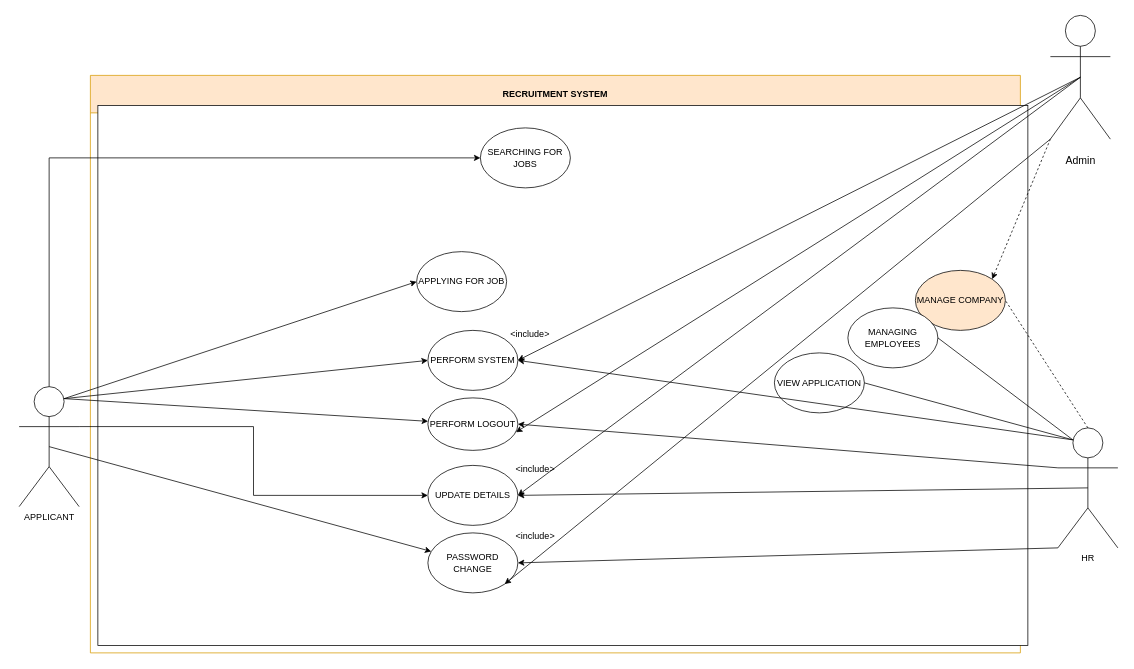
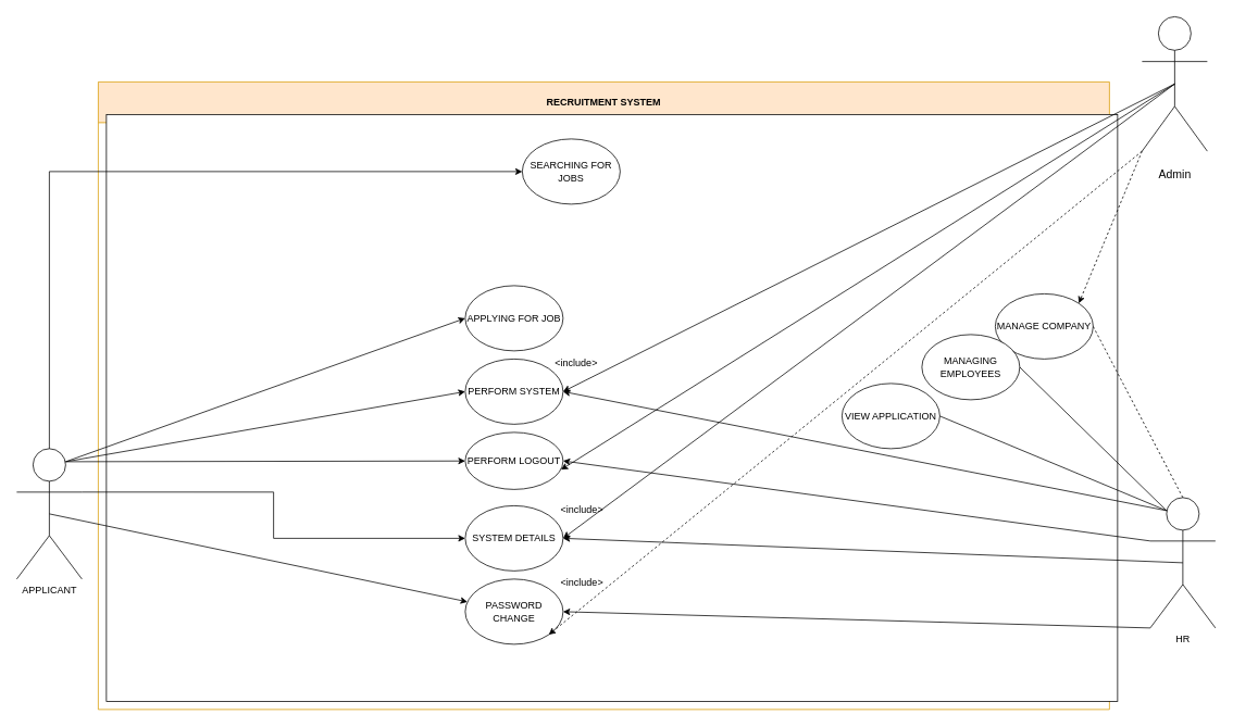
  <mxCell id="0" />
  <mxCell id="1" parent="0" />
  <mxCell id="2" value="RECRUITMENT SYSTEM" style="swimlane;whiteSpace=wrap;html=1;labelBackgroundColor=none;startSize=50;fillColor=#ffe6cc;strokeColor=#d79b00;glass=0;swimlaneLine=1;" parent="1" vertex="1"><mxGeometry x="120" y="100" width="1240" height="770" as="geometry" /></mxCell>
  <mxCell id="3" value="" style="rounded=0;whiteSpace=wrap;html=1;" parent="2" vertex="1"><mxGeometry x="10" y="40" width="1240" height="720" as="geometry" /></mxCell>
  <mxCell id="4" value="PERFORM LOGOUT" style="ellipse;whiteSpace=wrap;html=1;" parent="2" vertex="1"><mxGeometry x="450" y="430" width="120" height="70" as="geometry" /></mxCell>
  <mxCell id="5" value="SEARCHING FOR JOBS" style="ellipse;whiteSpace=wrap;html=1;" parent="2" vertex="1"><mxGeometry x="520" y="70" width="120" height="80" as="geometry" /></mxCell>
- <mxCell id="6" value="UPDATE DETAILS" style="ellipse;whiteSpace=wrap;html=1;" parent="2" vertex="1"><mxGeometry x="450" y="520" width="120" height="80" as="geometry" /></mxCell>
+ <mxCell id="6" value="SYSTEM DETAILS" style="ellipse;whiteSpace=wrap;html=1;" parent="2" vertex="1"><mxGeometry x="450" y="520" width="120" height="80" as="geometry" /></mxCell>
  <mxCell id="7" value="PASSWORD CHANGE" style="ellipse;whiteSpace=wrap;html=1;" parent="2" vertex="1"><mxGeometry x="450" y="610" width="120" height="80" as="geometry" /></mxCell>
  <mxCell id="8" value="VIEW APPLICATION" style="ellipse;whiteSpace=wrap;html=1;" parent="2" vertex="1"><mxGeometry x="912" y="370" width="120" height="80" as="geometry" /></mxCell>
- <mxCell id="9" value="MANAGE COMPANY" style="ellipse;whiteSpace=wrap;html=1;fillColor=#ffe6cc;" parent="2" vertex="1"><mxGeometry x="1100" y="260" width="120" height="80" as="geometry" /></mxCell>
+ <mxCell id="9" value="MANAGE COMPANY" style="ellipse;whiteSpace=wrap;html=1;" parent="2" vertex="1"><mxGeometry x="1100" y="260" width="120" height="80" as="geometry" /></mxCell>
  <mxCell id="10" value="MANAGING EMPLOYEES" style="ellipse;whiteSpace=wrap;html=1;" parent="2" vertex="1"><mxGeometry x="1010" y="310" width="120" height="80" as="geometry" /></mxCell>
  <mxCell id="11" value="&amp;lt;include&amp;gt;" style="text;html=1;align=center;verticalAlign=middle;whiteSpace=wrap;rounded=0;" parent="2" vertex="1"><mxGeometry x="553" y="330" width="67" height="30" as="geometry" /></mxCell>
  <mxCell id="12" value="&amp;lt;include&amp;gt;" style="text;html=1;align=center;verticalAlign=middle;whiteSpace=wrap;rounded=0;" parent="2" vertex="1"><mxGeometry x="560" y="600" width="67" height="30" as="geometry" /></mxCell>
  <mxCell id="13" value="&amp;lt;include&amp;gt;" style="text;html=1;align=center;verticalAlign=middle;whiteSpace=wrap;rounded=0;" parent="2" vertex="1"><mxGeometry x="560" y="510" width="67" height="30" as="geometry" /></mxCell>
- <mxCell id="14" value="APPLYING FOR JOB" style="ellipse;whiteSpace=wrap;html=1;" parent="2" vertex="1"><mxGeometry x="435" y="235" width="120" height="80" as="geometry" /></mxCell>
+ <mxCell id="14" value="APPLYING FOR JOB" style="ellipse;whiteSpace=wrap;html=1;" parent="2" vertex="1"><mxGeometry x="450" y="250" width="120" height="80" as="geometry" /></mxCell>
  <mxCell id="15" value="PERFORM SYSTEM" style="ellipse;whiteSpace=wrap;html=1;" parent="2" vertex="1"><mxGeometry x="450" y="340" width="120" height="80" as="geometry" /></mxCell>
- <mxCell id="16" value="APPLICANT" style="shape=umlActor;verticalLabelPosition=bottom;verticalAlign=top;html=1;" parent="1" vertex="1"><mxGeometry x="25" y="515" width="80" height="160" as="geometry" /></mxCell>
+ <mxCell id="16" value="APPLICANT" style="shape=umlActor;verticalLabelPosition=bottom;verticalAlign=top;html=1;" parent="1" vertex="1"><mxGeometry x="20" y="550" width="80" height="160" as="geometry" /></mxCell>
  <mxCell id="17" value="" style="endArrow=classic;html=1;rounded=0;exitX=0.75;exitY=0.1;exitDx=0;exitDy=0;exitPerimeter=0;" parent="1" source="16" target="4" edge="1"><mxGeometry width="50" height="50" relative="1" as="geometry"><mxPoint x="200" y="610" as="sourcePoint" /><mxPoint x="640" y="620" as="targetPoint" /></mxGeometry></mxCell>
  <mxCell id="18" value="" style="endArrow=classic;html=1;rounded=0;entryX=0;entryY=0.5;entryDx=0;entryDy=0;exitX=0.75;exitY=0.1;exitDx=0;exitDy=0;exitPerimeter=0;" parent="1" source="16" target="15" edge="1"><mxGeometry width="50" height="50" relative="1" as="geometry"><mxPoint x="350" y="610" as="sourcePoint" /><mxPoint x="450" y="570" as="targetPoint" /></mxGeometry></mxCell>
  <mxCell id="19" value="" style="endArrow=classic;html=1;rounded=0;exitX=0.75;exitY=0.1;exitDx=0;exitDy=0;exitPerimeter=0;entryX=0;entryY=0.5;entryDx=0;entryDy=0;" parent="1" source="16" target="14" edge="1"><mxGeometry width="50" height="50" relative="1" as="geometry"><mxPoint x="410" y="580" as="sourcePoint" /><mxPoint x="450" y="480" as="targetPoint" /></mxGeometry></mxCell>
  <mxCell id="20" style="edgeStyle=orthogonalEdgeStyle;rounded=0;orthogonalLoop=1;jettySize=auto;html=1;exitX=0.5;exitY=0;exitDx=0;exitDy=0;exitPerimeter=0;entryX=0;entryY=0.5;entryDx=0;entryDy=0;" parent="1" source="16" target="5" edge="1"><mxGeometry relative="1" as="geometry"><mxPoint x="330" y="470" as="targetPoint" /></mxGeometry></mxCell>
  <mxCell id="21" style="edgeStyle=orthogonalEdgeStyle;rounded=0;orthogonalLoop=1;jettySize=auto;html=1;exitX=1;exitY=0.333;exitDx=0;exitDy=0;exitPerimeter=0;" parent="1" source="16" target="6" edge="1"><mxGeometry relative="1" as="geometry"><mxPoint x="580" y="643" as="targetPoint" /></mxGeometry></mxCell>
  <mxCell id="22" value="" style="edgeStyle=none;orthogonalLoop=1;jettySize=auto;html=1;rounded=0;exitX=0.5;exitY=0.5;exitDx=0;exitDy=0;exitPerimeter=0;" parent="1" source="16" target="7" edge="1"><mxGeometry width="100" relative="1" as="geometry"><mxPoint x="170" y="670" as="sourcePoint" /><mxPoint x="470" y="710" as="targetPoint" /><Array as="points" /></mxGeometry></mxCell>
- <mxCell id="23" value="HR" style="shape=umlActor;verticalLabelPosition=bottom;verticalAlign=top;html=1;outlineConnect=0;" parent="1" vertex="1"><mxGeometry x="1410" y="570" width="80" height="160" as="geometry" /></mxCell>
+ <mxCell id="23" value="HR" style="shape=umlActor;verticalLabelPosition=bottom;verticalAlign=top;html=1;outlineConnect=0;" parent="1" vertex="1"><mxGeometry x="1410" y="610" width="80" height="160" as="geometry" /></mxCell>
  <mxCell id="24" value="" style="endArrow=classic;html=1;rounded=0;entryX=1;entryY=0.5;entryDx=0;entryDy=0;exitX=0;exitY=1;exitDx=0;exitDy=0;exitPerimeter=0;" parent="1" source="23" target="7" edge="1"><mxGeometry width="50" height="50" relative="1" as="geometry"><mxPoint x="960" y="670" as="sourcePoint" /><mxPoint x="1010" y="620" as="targetPoint" /></mxGeometry></mxCell>
  <mxCell id="25" value="" style="endArrow=classic;html=1;rounded=0;entryX=1;entryY=0.5;entryDx=0;entryDy=0;exitX=0;exitY=0.333;exitDx=0;exitDy=0;exitPerimeter=0;" parent="1" source="23" target="4" edge="1"><mxGeometry width="50" height="50" relative="1" as="geometry"><mxPoint x="960" y="670" as="sourcePoint" /><mxPoint x="1010" y="620" as="targetPoint" /></mxGeometry></mxCell>
  <mxCell id="26" value="" style="endArrow=classic;html=1;rounded=0;entryX=1;entryY=0.5;entryDx=0;entryDy=0;exitX=0.5;exitY=0.5;exitDx=0;exitDy=0;exitPerimeter=0;" parent="1" source="23" target="6" edge="1"><mxGeometry width="50" height="50" relative="1" as="geometry"><mxPoint x="960" y="670" as="sourcePoint" /><mxPoint x="1010" y="620" as="targetPoint" /></mxGeometry></mxCell>
  <mxCell id="27" value="" style="endArrow=classic;html=1;rounded=0;entryX=1;entryY=0.5;entryDx=0;entryDy=0;exitX=0.25;exitY=0.1;exitDx=0;exitDy=0;exitPerimeter=0;" parent="1" source="23" target="15" edge="1"><mxGeometry width="50" height="50" relative="1" as="geometry"><mxPoint x="960" y="670" as="sourcePoint" /><mxPoint x="1010" y="620" as="targetPoint" /></mxGeometry></mxCell>
  <mxCell id="28" value="" style="endArrow=none;html=1;rounded=0;entryX=1;entryY=0.5;entryDx=0;entryDy=0;exitX=0.25;exitY=0.1;exitDx=0;exitDy=0;exitPerimeter=0;" parent="1" source="23" target="10" edge="1"><mxGeometry width="50" height="50" relative="1" as="geometry"><mxPoint x="1450" y="530" as="sourcePoint" /><mxPoint x="810" y="470" as="targetPoint" /></mxGeometry></mxCell>
  <mxCell id="29" value="" style="endArrow=none;html=1;rounded=0;entryX=1;entryY=0.5;entryDx=0;entryDy=0;exitX=0.5;exitY=0;exitDx=0;exitDy=0;exitPerimeter=0;dashed=1;" parent="1" source="23" target="9" edge="1"><mxGeometry width="50" height="50" relative="1" as="geometry"><mxPoint x="1470" y="500" as="sourcePoint" /><mxPoint x="810" y="460" as="targetPoint" /></mxGeometry></mxCell>
  <mxCell id="30" value="" style="endArrow=none;html=1;rounded=0;entryX=1;entryY=0.5;entryDx=0;entryDy=0;exitX=0.25;exitY=0.1;exitDx=0;exitDy=0;exitPerimeter=0;" parent="1" source="23" target="8" edge="1"><mxGeometry width="50" height="50" relative="1" as="geometry"><mxPoint x="760" y="510" as="sourcePoint" /><mxPoint x="810" y="460" as="targetPoint" /></mxGeometry></mxCell>
  <mxCell id="31" style="rounded=0;orthogonalLoop=1;jettySize=auto;html=1;exitX=0;exitY=1;exitDx=0;exitDy=0;exitPerimeter=0;entryX=1;entryY=0;entryDx=0;entryDy=0;dashed=1;" edge="1" parent="1" source="35" target="9"><mxGeometry relative="1" as="geometry" /></mxCell>
  <mxCell id="32" style="rounded=0;orthogonalLoop=1;jettySize=auto;html=1;exitX=0.5;exitY=0.5;exitDx=0;exitDy=0;exitPerimeter=0;entryX=1;entryY=0.5;entryDx=0;entryDy=0;strokeColor=default;" edge="1" parent="1" source="35" target="15"><mxGeometry relative="1" as="geometry" /></mxCell>
  <mxCell id="33" style="rounded=0;orthogonalLoop=1;jettySize=auto;html=1;exitX=0.5;exitY=0.5;exitDx=0;exitDy=0;exitPerimeter=0;entryX=1;entryY=0.5;entryDx=0;entryDy=0;" edge="1" parent="1" source="35" target="6"><mxGeometry relative="1" as="geometry" /></mxCell>
- <mxCell id="34" style="rounded=0;orthogonalLoop=1;jettySize=auto;html=1;exitX=0;exitY=1;exitDx=0;exitDy=0;exitPerimeter=0;entryX=1;entryY=1;entryDx=0;entryDy=0;" edge="1" parent="1" source="35" target="7"><mxGeometry relative="1" as="geometry" /></mxCell>
+ <mxCell id="34" style="rounded=0;orthogonalLoop=1;jettySize=auto;html=1;exitX=0;exitY=1;exitDx=0;exitDy=0;exitPerimeter=0;entryX=1;entryY=1;entryDx=0;entryDy=0;dashed=1;" edge="1" parent="1" source="35" target="7"><mxGeometry relative="1" as="geometry" /></mxCell>
  <mxCell id="35" value="Admin" style="shape=umlActor;verticalLabelPosition=bottom;verticalAlign=top;html=1;outlineConnect=0;strokeColor=default;spacing=16;horizontal=1;fontSize=14;" vertex="1" parent="1"><mxGeometry x="1400" y="20" width="80" height="165" as="geometry" /></mxCell>
  <mxCell id="36" style="rounded=0;orthogonalLoop=1;jettySize=auto;html=1;exitX=0.5;exitY=0.5;exitDx=0;exitDy=0;exitPerimeter=0;entryX=0.979;entryY=0.654;entryDx=0;entryDy=0;entryPerimeter=0;" edge="1" parent="1" source="35" target="4"><mxGeometry relative="1" as="geometry" /></mxCell>
